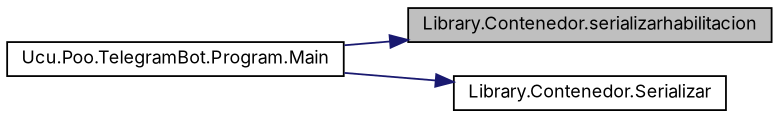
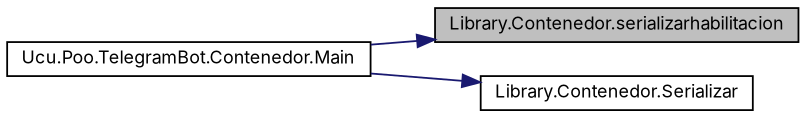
  digraph {
    fontname=Inter
    rankdir=RL
    node [color=black fillcolor=white fontname=Inter fontsize=10 shape=record style=filled]
    edge [color=midnightblue dir=back fontname=Inter fontsize=10 labelfontname=Helvetica labelfontsize=10 style=solid]
    n1 [fillcolor=grey75 fontcolor=black height=0.2 label="Library.Contenedor.serializarhabilitacion" width=0.4]
-   n2 [height=0.2 label="Ucu.Poo.TelegramBot.Program.Main" width=0.4]
+   n2 [height=0.2 label="Ucu.Poo.TelegramBot.Contenedor.Main" width=0.4]
    n3 [height=0.2 label="Library.Contenedor.Serializar" width=0.4]
    n1 -> n2
    n3 -> n2
  }
